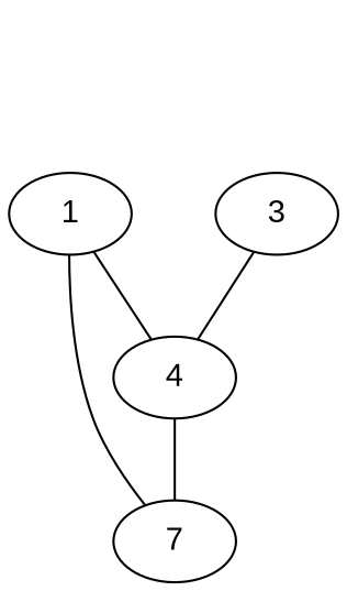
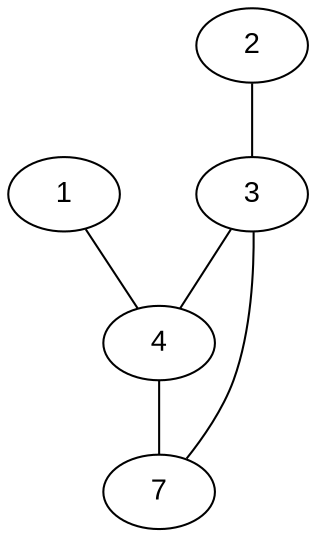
  graph {
    fontname="Liberation Sans"
    node [fontname="Liberation Sans"]
    edge [fontname="Liberation Sans"]
    n1 [label=1]
    n2 [label=4]
    n3 [label=7]
    n4 [label=3]
+   n5 [label=2]
    n1 -- n2
-   n1 -- n3
+   n4 -- n3
    n2 -- n3
    n4 -- n2
+   n5 -- n4
  }
